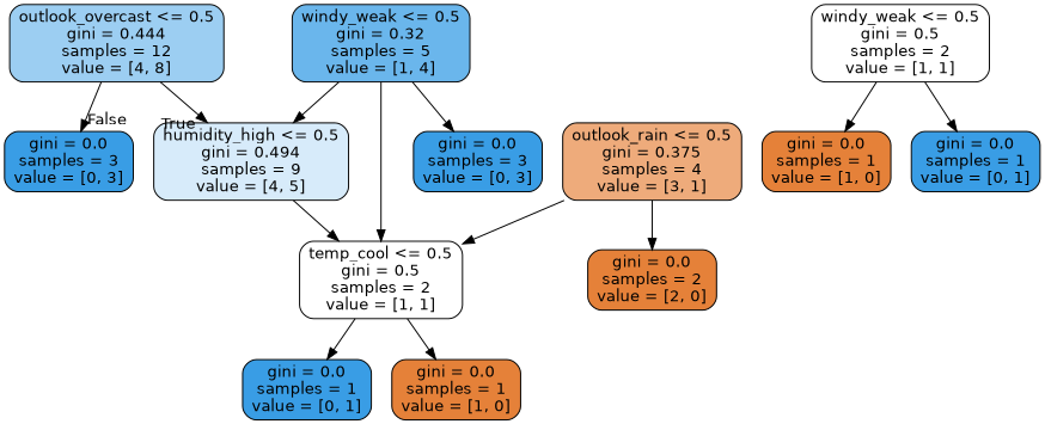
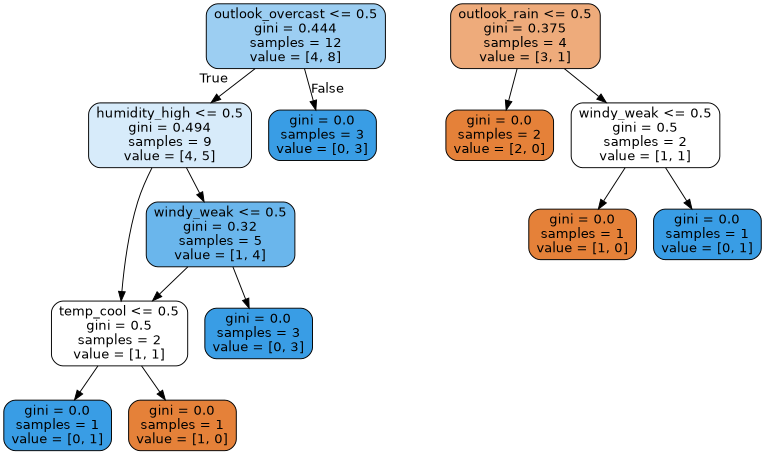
  digraph {
    node [color=black fillcolor="#399de5" fontname=helvetica shape=box style="filled, rounded"]
    edge [fontname=helvetica]
    n1 [fillcolor="#9ccef2" label="outlook_overcast <= 0.5\ngini = 0.444\nsamples = 12\nvalue = [4, 8]"]
    n2 [fillcolor="#d7ebfa" label="humidity_high <= 0.5\ngini = 0.494\nsamples = 9\nvalue = [4, 5]"]
    n3 [label="gini = 0.0\nsamples = 3\nvalue = [0, 3]"]
    n4 [fillcolor="#6ab6ec" label="windy_weak <= 0.5\ngini = 0.32\nsamples = 5\nvalue = [1, 4]"]
    n5 [fillcolor="#ffffff" label="temp_cool <= 0.5\ngini = 0.5\nsamples = 2\nvalue = [1, 1]"]
    n6 [label="gini = 0.0\nsamples = 3\nvalue = [0, 3]"]
    n7 [fillcolor="#eeab7b" label="outlook_rain <= 0.5\ngini = 0.375\nsamples = 4\nvalue = [3, 1]"]
    n8 [fillcolor="#e58139" label="gini = 0.0\nsamples = 2\nvalue = [2, 0]"]
    n9 [fillcolor="#ffffff" label="windy_weak <= 0.5\ngini = 0.5\nsamples = 2\nvalue = [1, 1]"]
    n10 [label="gini = 0.0\nsamples = 1\nvalue = [0, 1]"]
    n11 [fillcolor="#e58139" label="gini = 0.0\nsamples = 1\nvalue = [1, 0]"]
    n12 [fillcolor="#e58139" label="gini = 0.0\nsamples = 1\nvalue = [1, 0]"]
    n13 [label="gini = 0.0\nsamples = 1\nvalue = [0, 1]"]
    n1 -> n2 [headlabel=True labelangle=45 labeldistance=2.5]
    n1 -> n3 [headlabel=False labelangle=-45 labeldistance=2.5]
-   n4 -> n2
+   n2 -> n4
    n2 -> n5
    n4 -> n5
    n4 -> n6
    n5 -> n10
    n5 -> n11
    n7 -> n8
-   n7 -> n5
+   n7 -> n9
    n9 -> n12
    n9 -> n13
  }
